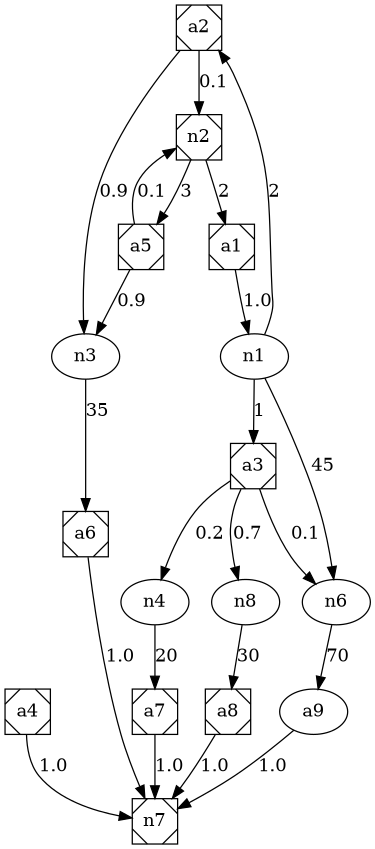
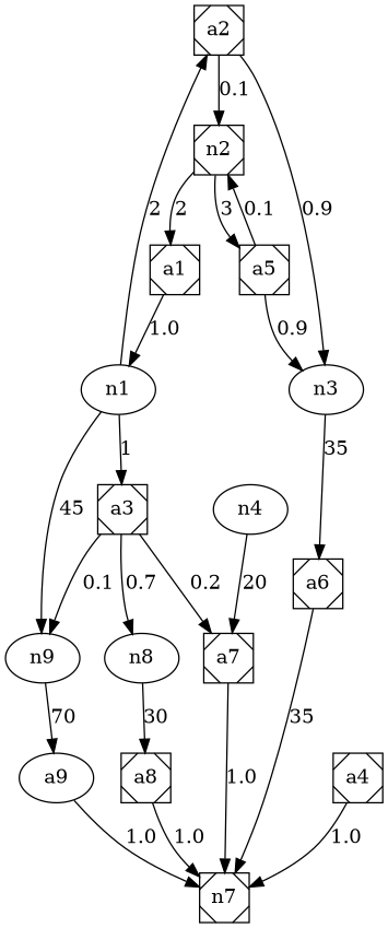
  digraph {
    node [shape=Msquare]
    a2
    n2
    n3 [shape=""]
    n1 [shape=""]
    a3
-   n6 [shape=""]
+   n6 [label=n9 shape=""]
    n4 [shape=""]
    n5 [label=n8 shape=""]
    a4
    n7
    a1
    a5
    a6
    a7
    a8
    a9 [shape=ellipse]
    a2 -> n2 [label=0.1]
    a2 -> n3 [label=0.9]
    n2 -> a1 [label=2]
    n2 -> a5 [label=3]
    n3 -> a6 [label=35]
    n1 -> a2 [label=2]
    n1 -> a3 [label=1]
    n1 -> n6 [label=45]
    a3 -> n6 [label=0.1]
-   a3 -> n4 [label=0.2]
+   a3 -> a7 [label=0.2]
    a3 -> n5 [label=0.7]
    n6 -> a9 [label=70]
    n4 -> a7 [label=20]
    n5 -> a8 [label=30]
    a4 -> n7 [label=1.0]
    a1 -> n1 [label=1.0]
    a5 -> n2 [label=0.1]
    a5 -> n3 [label=0.9]
-   a6 -> n7 [label=1.0]
+   a6 -> n7 [label=35]
    a7 -> n7 [label=1.0]
    a8 -> n7 [label=1.0]
    a9 -> n7 [label=1.0]
  }
